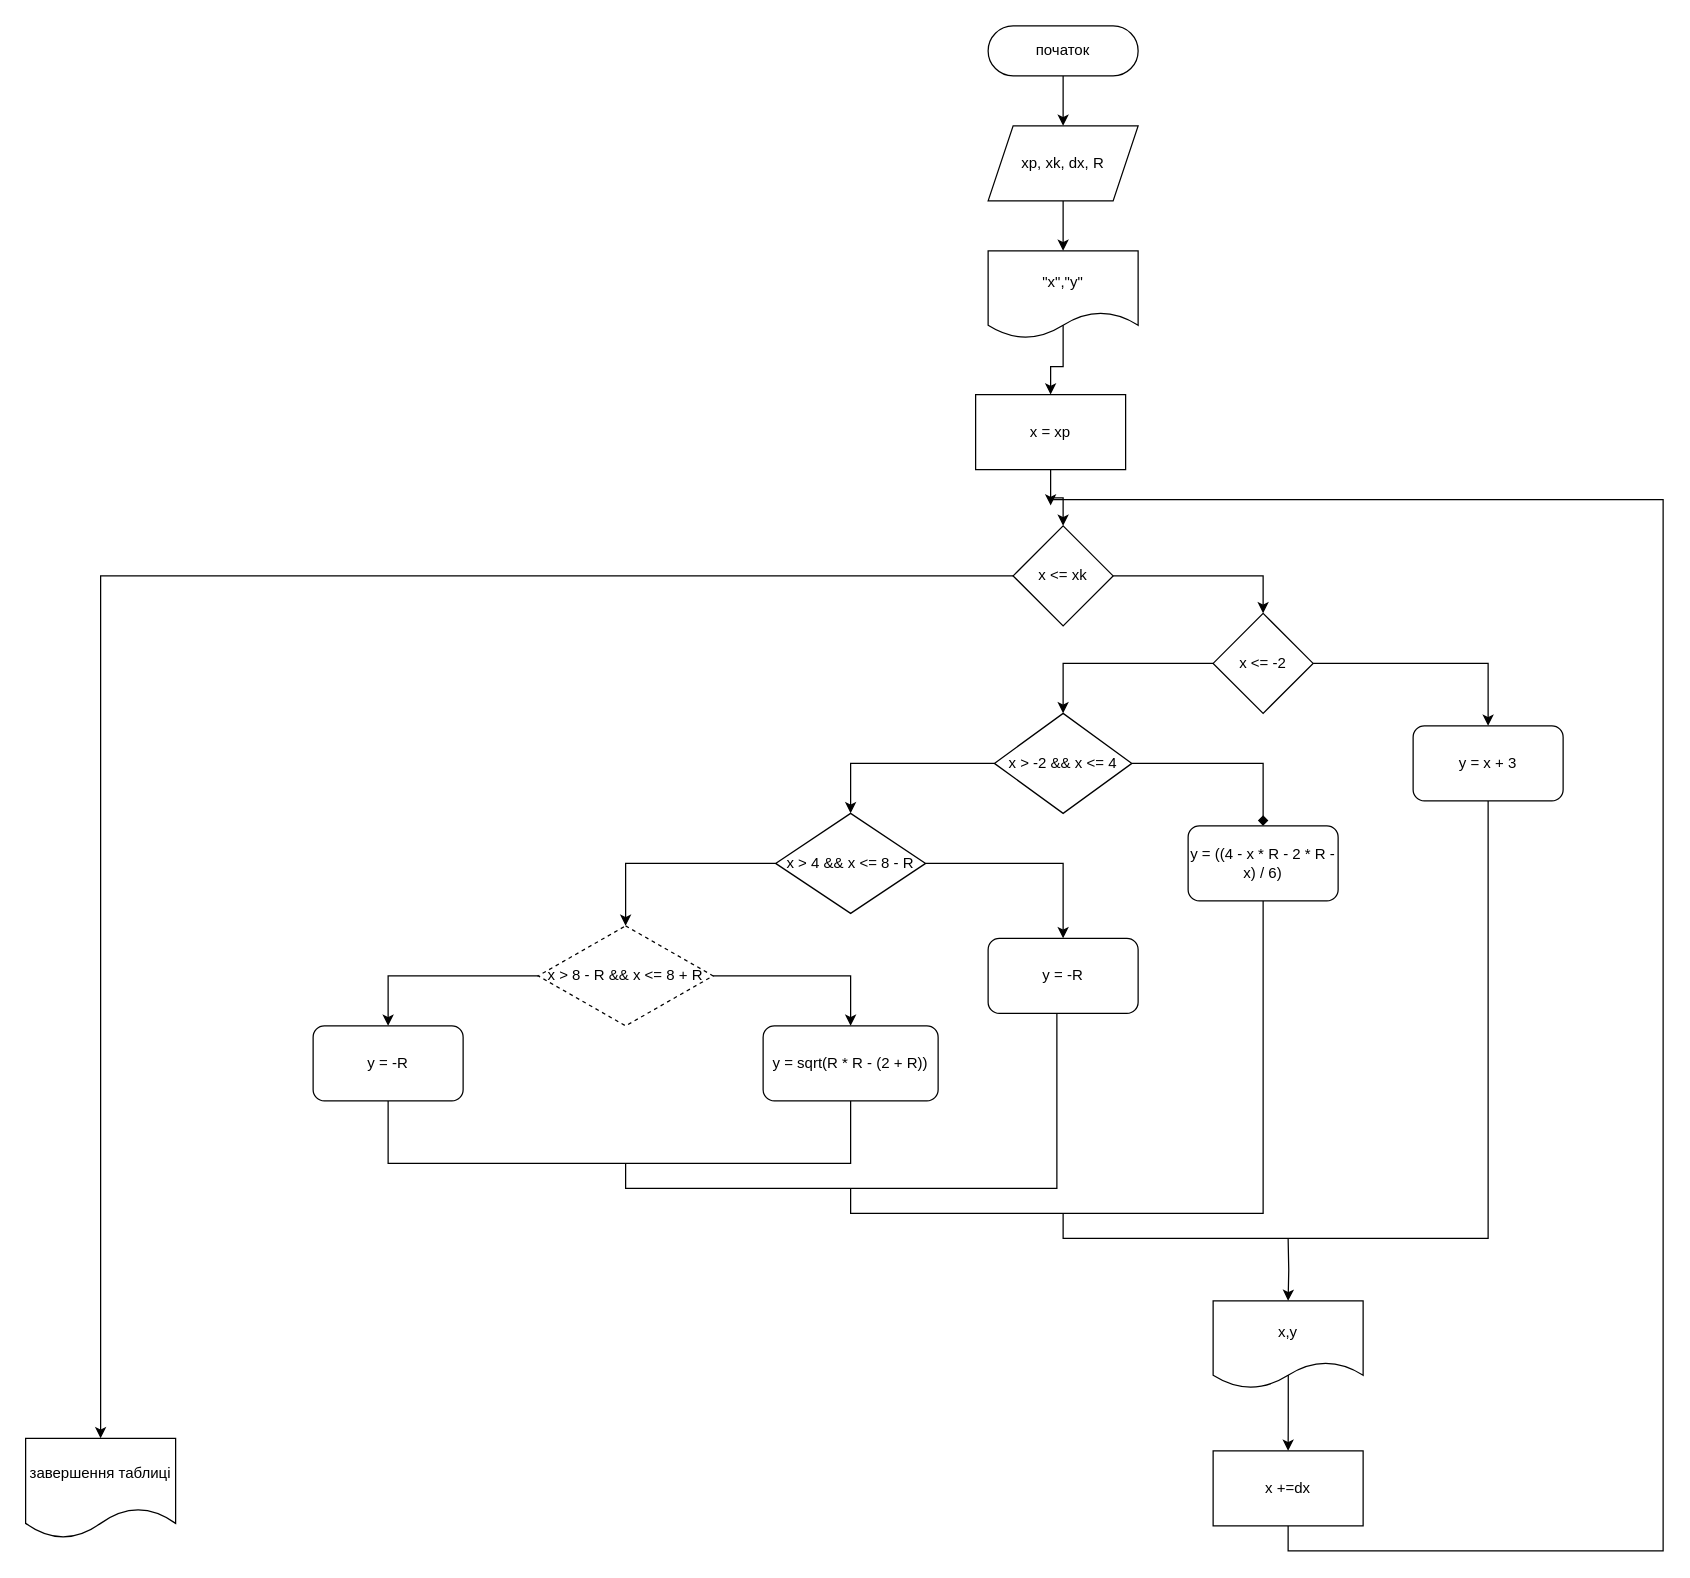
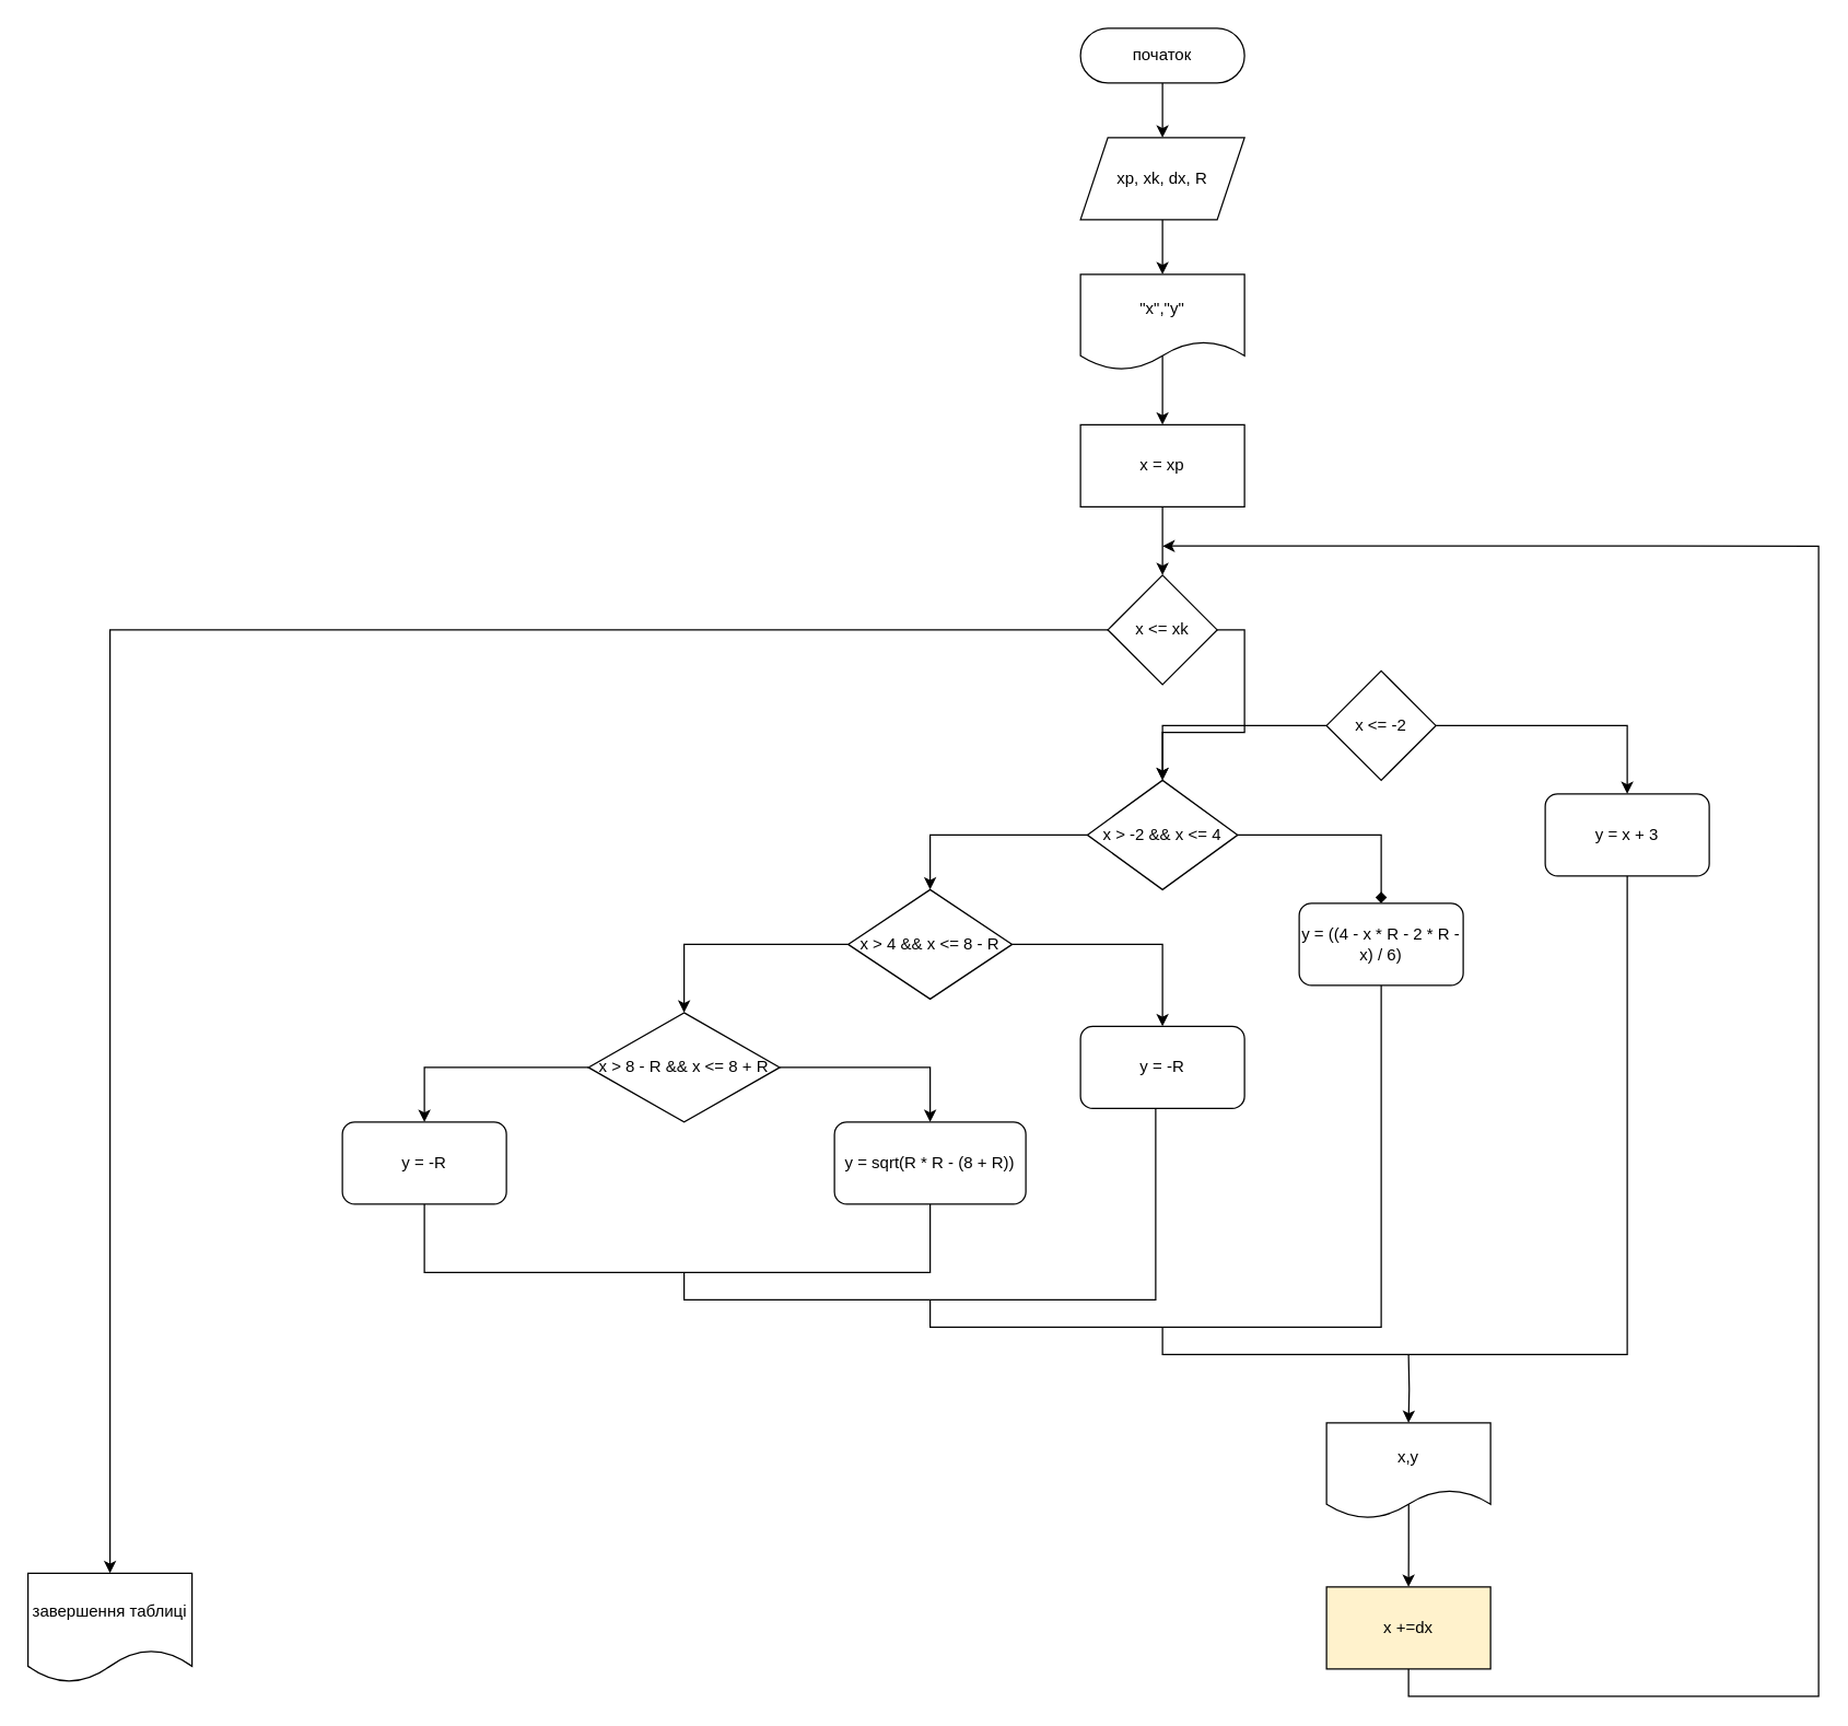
  <mxCell id="0" />
  <mxCell id="1" parent="0" />
  <mxCell id="2" style="edgeStyle=orthogonalEdgeStyle;rounded=0;orthogonalLoop=1;jettySize=auto;html=1;exitX=0.5;exitY=1;exitDx=0;exitDy=0;entryX=0.5;entryY=0;entryDx=0;entryDy=0;" edge="1" parent="1" source="3" target="5"><mxGeometry relative="1" as="geometry" /></mxCell>
  <mxCell id="3" value="початок" style="rounded=1;whiteSpace=wrap;html=1;arcSize=50;" vertex="1" parent="1"><mxGeometry x="790" y="20" width="120" height="40" as="geometry" /></mxCell>
  <mxCell id="4" style="edgeStyle=orthogonalEdgeStyle;rounded=0;orthogonalLoop=1;jettySize=auto;html=1;exitX=0.5;exitY=1;exitDx=0;exitDy=0;entryX=0.5;entryY=0;entryDx=0;entryDy=0;" edge="1" parent="1" source="5" target="7"><mxGeometry relative="1" as="geometry" /></mxCell>
  <mxCell id="5" value="xp, xk, dx, R" style="shape=parallelogram;perimeter=parallelogramPerimeter;whiteSpace=wrap;html=1;fixedSize=1;" vertex="1" parent="1"><mxGeometry x="790" y="100" width="120" height="60" as="geometry" /></mxCell>
  <mxCell id="6" value="" style="edgeStyle=orthogonalEdgeStyle;rounded=0;orthogonalLoop=1;jettySize=auto;html=1;exitX=0.5;exitY=0.85;exitDx=0;exitDy=0;exitPerimeter=0;" edge="1" parent="1" source="7" target="10"><mxGeometry relative="1" as="geometry" /></mxCell>
  <mxCell id="7" value="&quot;x&quot;,&quot;y&quot;" style="shape=document;whiteSpace=wrap;html=1;boundedLbl=1;" vertex="1" parent="1"><mxGeometry x="790" y="200" width="120" height="70" as="geometry" /></mxCell>
  <mxCell id="8" style="edgeStyle=orthogonalEdgeStyle;rounded=0;orthogonalLoop=1;jettySize=auto;html=1;exitX=0.5;exitY=1;exitDx=0;exitDy=0;entryX=0.5;entryY=0;entryDx=0;entryDy=0;" edge="1" parent="1" source="10" target="12"><mxGeometry relative="1" as="geometry" /></mxCell>
  <mxCell id="9" style="edgeStyle=orthogonalEdgeStyle;rounded=0;orthogonalLoop=1;jettySize=auto;html=1;exitX=0;exitY=0.5;exitDx=0;exitDy=0;entryX=0.5;entryY=0;entryDx=0;entryDy=0;" edge="1" parent="1" source="12" target="39"><mxGeometry relative="1" as="geometry" /></mxCell>
- <mxCell id="10" value="x = xp" style="rounded=0;whiteSpace=wrap;html=1;" vertex="1" parent="1"><mxGeometry x="780" y="315" width="120" height="60" as="geometry" /></mxCell>
- <mxCell id="11" style="edgeStyle=orthogonalEdgeStyle;rounded=0;orthogonalLoop=1;jettySize=auto;html=1;exitX=1;exitY=0.5;exitDx=0;exitDy=0;entryX=0.5;entryY=0;entryDx=0;entryDy=0;" edge="1" parent="1" source="12" target="15"><mxGeometry relative="1" as="geometry" /></mxCell>
+ <mxCell id="10" value="x = xp" style="rounded=0;whiteSpace=wrap;html=1;" vertex="1" parent="1"><mxGeometry x="790" y="310" width="120" height="60" as="geometry" /></mxCell>
+ <mxCell id="11" style="edgeStyle=orthogonalEdgeStyle;rounded=0;orthogonalLoop=1;jettySize=auto;html=1;exitX=1;exitY=0.5;exitDx=0;exitDy=0;" edge="1" parent="1" source="12" target="18"><mxGeometry relative="1" as="geometry" /></mxCell>
  <mxCell id="12" value="x &lt;= xk" style="rhombus;whiteSpace=wrap;html=1;" vertex="1" parent="1"><mxGeometry x="810" y="420" width="80" height="80" as="geometry" /></mxCell>
  <mxCell id="13" style="edgeStyle=orthogonalEdgeStyle;rounded=0;orthogonalLoop=1;jettySize=auto;html=1;exitX=1;exitY=0.5;exitDx=0;exitDy=0;entryX=0.5;entryY=0;entryDx=0;entryDy=0;" edge="1" parent="1" source="15" target="19"><mxGeometry relative="1" as="geometry" /></mxCell>
  <mxCell id="14" style="edgeStyle=orthogonalEdgeStyle;rounded=0;orthogonalLoop=1;jettySize=auto;html=1;exitX=0;exitY=0.5;exitDx=0;exitDy=0;entryX=0.5;entryY=0;entryDx=0;entryDy=0;" edge="1" parent="1" source="15" target="18"><mxGeometry relative="1" as="geometry" /></mxCell>
  <mxCell id="15" value="x &lt;= -2" style="rhombus;whiteSpace=wrap;html=1;" vertex="1" parent="1"><mxGeometry x="970" y="490" width="80" height="80" as="geometry" /></mxCell>
  <mxCell id="16" style="edgeStyle=orthogonalEdgeStyle;rounded=0;orthogonalLoop=1;jettySize=auto;html=1;exitX=1;exitY=0.5;exitDx=0;exitDy=0;entryX=0.5;entryY=0;entryDx=0;entryDy=0;endArrow=diamond;" edge="1" parent="1" source="18" target="23"><mxGeometry relative="1" as="geometry" /></mxCell>
  <mxCell id="17" style="edgeStyle=orthogonalEdgeStyle;rounded=0;orthogonalLoop=1;jettySize=auto;html=1;exitX=0;exitY=0.5;exitDx=0;exitDy=0;entryX=0.5;entryY=0;entryDx=0;entryDy=0;" edge="1" parent="1" source="18" target="22"><mxGeometry relative="1" as="geometry" /></mxCell>
  <mxCell id="18" value="x &gt; -2 &amp;&amp; x &lt;= 4" style="rhombus;whiteSpace=wrap;html=1;" vertex="1" parent="1"><mxGeometry x="795" y="570" width="110" height="80" as="geometry" /></mxCell>
  <mxCell id="19" value="y = x + 3" style="rounded=1;whiteSpace=wrap;html=1;" vertex="1" parent="1"><mxGeometry x="1130" y="580" width="120" height="60" as="geometry" /></mxCell>
  <mxCell id="20" value="" style="edgeStyle=orthogonalEdgeStyle;rounded=0;orthogonalLoop=1;jettySize=auto;html=1;" edge="1" parent="1" source="22" target="24"><mxGeometry relative="1" as="geometry"><Array as="points"><mxPoint x="850" y="690" /></Array></mxGeometry></mxCell>
  <mxCell id="21" value="" style="edgeStyle=orthogonalEdgeStyle;rounded=0;orthogonalLoop=1;jettySize=auto;html=1;entryX=0.5;entryY=0;entryDx=0;entryDy=0;" edge="1" parent="1" source="22" target="27"><mxGeometry relative="1" as="geometry"><Array as="points"><mxPoint x="500" y="690" /></Array></mxGeometry></mxCell>
  <mxCell id="22" value="x &gt; 4 &amp;&amp; x &lt;= 8 - R" style="rhombus;whiteSpace=wrap;html=1;rounded=0;" vertex="1" parent="1"><mxGeometry x="620" y="650" width="120" height="80" as="geometry" /></mxCell>
  <mxCell id="23" value="y = ((4 - x * R - 2 * R - x) / 6)" style="rounded=1;whiteSpace=wrap;html=1;" vertex="1" parent="1"><mxGeometry x="950" y="660" width="120" height="60" as="geometry" /></mxCell>
  <mxCell id="24" value="y = -R" style="whiteSpace=wrap;html=1;rounded=1;" vertex="1" parent="1"><mxGeometry x="790" y="750" width="120" height="60" as="geometry" /></mxCell>
  <mxCell id="25" style="edgeStyle=orthogonalEdgeStyle;rounded=0;orthogonalLoop=1;jettySize=auto;html=1;exitX=1;exitY=0.5;exitDx=0;exitDy=0;entryX=0.5;entryY=0;entryDx=0;entryDy=0;" edge="1" parent="1" source="27" target="28"><mxGeometry relative="1" as="geometry" /></mxCell>
  <mxCell id="26" value="" style="edgeStyle=orthogonalEdgeStyle;rounded=0;orthogonalLoop=1;jettySize=auto;html=1;" edge="1" parent="1" source="27" target="29"><mxGeometry relative="1" as="geometry"><Array as="points"><mxPoint x="310" y="780" /></Array></mxGeometry></mxCell>
- <mxCell id="27" value="x &gt; 8 - R &amp;&amp; x &lt;= 8 + R" style="rhombus;whiteSpace=wrap;html=1;rounded=0;dashed=1;" vertex="1" parent="1"><mxGeometry x="430" y="740" width="140" height="80" as="geometry" /></mxCell>
- <mxCell id="28" value="y = sqrt(R * R - (2 + R))" style="rounded=1;whiteSpace=wrap;html=1;" vertex="1" parent="1"><mxGeometry x="610" y="820" width="140" height="60" as="geometry" /></mxCell>
+ <mxCell id="27" value="x &gt; 8 - R &amp;&amp; x &lt;= 8 + R" style="rhombus;whiteSpace=wrap;html=1;rounded=0;" vertex="1" parent="1"><mxGeometry x="430" y="740" width="140" height="80" as="geometry" /></mxCell>
+ <mxCell id="28" value="y = sqrt(R * R - (8 + R))" style="rounded=1;whiteSpace=wrap;html=1;" vertex="1" parent="1"><mxGeometry x="610" y="820" width="140" height="60" as="geometry" /></mxCell>
  <mxCell id="29" value="y = -R" style="whiteSpace=wrap;html=1;rounded=1;" vertex="1" parent="1"><mxGeometry x="250" y="820" width="120" height="60" as="geometry" /></mxCell>
  <mxCell id="30" value="" style="endArrow=none;html=1;rounded=0;edgeStyle=orthogonalEdgeStyle;exitX=0.5;exitY=1;exitDx=0;exitDy=0;" edge="1" parent="1" source="29"><mxGeometry width="50" height="50" relative="1" as="geometry"><mxPoint x="630" y="930" as="sourcePoint" /><mxPoint x="680" y="880" as="targetPoint" /><Array as="points"><mxPoint x="310" y="930" /><mxPoint x="680" y="930" /></Array></mxGeometry></mxCell>
  <mxCell id="31" value="" style="endArrow=none;html=1;rounded=0;edgeStyle=orthogonalEdgeStyle;" edge="1" parent="1"><mxGeometry width="50" height="50" relative="1" as="geometry"><mxPoint x="500" y="930" as="sourcePoint" /><mxPoint x="845" y="810" as="targetPoint" /><Array as="points"><mxPoint x="500" y="950" /><mxPoint x="845" y="950" /></Array></mxGeometry></mxCell>
  <mxCell id="32" value="" style="endArrow=none;html=1;rounded=0;edgeStyle=orthogonalEdgeStyle;" edge="1" parent="1"><mxGeometry width="50" height="50" relative="1" as="geometry"><mxPoint x="680" y="950" as="sourcePoint" /><mxPoint x="1010" y="720" as="targetPoint" /><Array as="points"><mxPoint x="680" y="970" /><mxPoint x="1010" y="970" /></Array></mxGeometry></mxCell>
  <mxCell id="33" value="" style="endArrow=none;html=1;rounded=0;edgeStyle=orthogonalEdgeStyle;" edge="1" parent="1"><mxGeometry width="50" height="50" relative="1" as="geometry"><mxPoint x="850" y="970" as="sourcePoint" /><mxPoint x="1190" y="640" as="targetPoint" /><Array as="points"><mxPoint x="850" y="990" /><mxPoint x="1190" y="990" /></Array></mxGeometry></mxCell>
  <mxCell id="34" value="" style="endArrow=classic;html=1;rounded=0;edgeStyle=orthogonalEdgeStyle;entryX=0.5;entryY=0;entryDx=0;entryDy=0;" edge="1" parent="1" target="36"><mxGeometry width="50" height="50" relative="1" as="geometry"><mxPoint x="1030" y="990" as="sourcePoint" /><mxPoint x="1030" y="1040" as="targetPoint" /><Array as="points" /></mxGeometry></mxCell>
  <mxCell id="35" value="" style="edgeStyle=orthogonalEdgeStyle;rounded=0;orthogonalLoop=1;jettySize=auto;html=1;exitX=0.501;exitY=0.814;exitDx=0;exitDy=0;exitPerimeter=0;" edge="1" parent="1" source="36" target="38"><mxGeometry relative="1" as="geometry" /></mxCell>
  <mxCell id="36" value="x,y" style="shape=document;whiteSpace=wrap;html=1;boundedLbl=1;rounded=1;" vertex="1" parent="1"><mxGeometry x="970" y="1040" width="120" height="70" as="geometry" /></mxCell>
  <mxCell id="37" style="edgeStyle=orthogonalEdgeStyle;rounded=0;orthogonalLoop=1;jettySize=auto;html=1;exitX=0.5;exitY=1;exitDx=0;exitDy=0;entryX=0.5;entryY=1.478;entryDx=0;entryDy=0;entryPerimeter=0;" edge="1" parent="1" source="38" target="10"><mxGeometry relative="1" as="geometry"><Array as="points"><mxPoint x="1030" y="1240" /><mxPoint x="1330" y="1240" /><mxPoint x="1330" y="399" /></Array></mxGeometry></mxCell>
- <mxCell id="38" value="x +=dx" style="rounded=0;whiteSpace=wrap;html=1;" vertex="1" parent="1"><mxGeometry x="970" y="1160" width="120" height="60" as="geometry" /></mxCell>
+ <mxCell id="38" value="x +=dx" style="rounded=0;whiteSpace=wrap;html=1;fillColor=#fff2cc;" vertex="1" parent="1"><mxGeometry x="970" y="1160" width="120" height="60" as="geometry" /></mxCell>
  <mxCell id="39" value="завершення таблиці" style="shape=document;whiteSpace=wrap;html=1;boundedLbl=1;rounded=1;" vertex="1" parent="1"><mxGeometry x="20" y="1150" width="120" height="80" as="geometry" /></mxCell>
